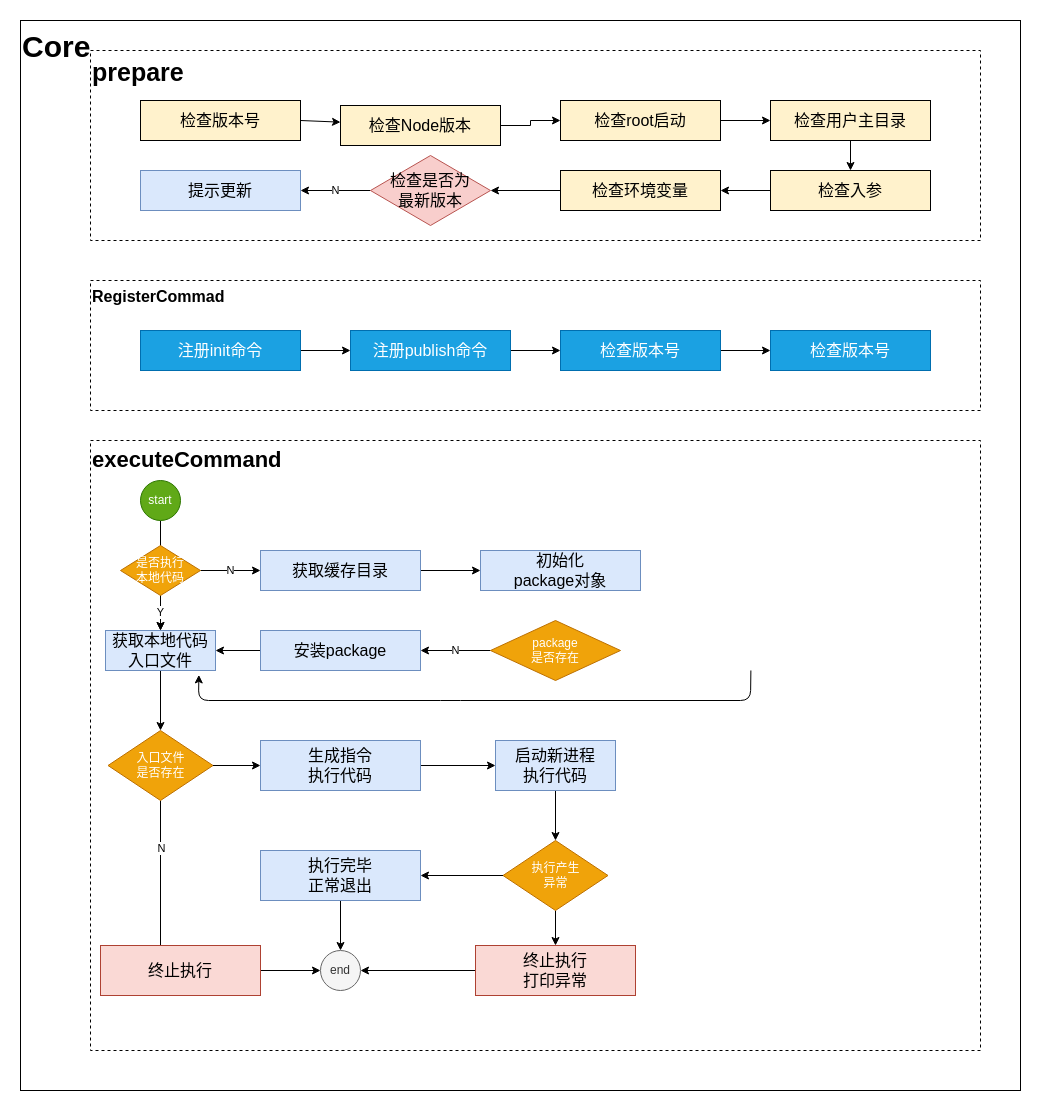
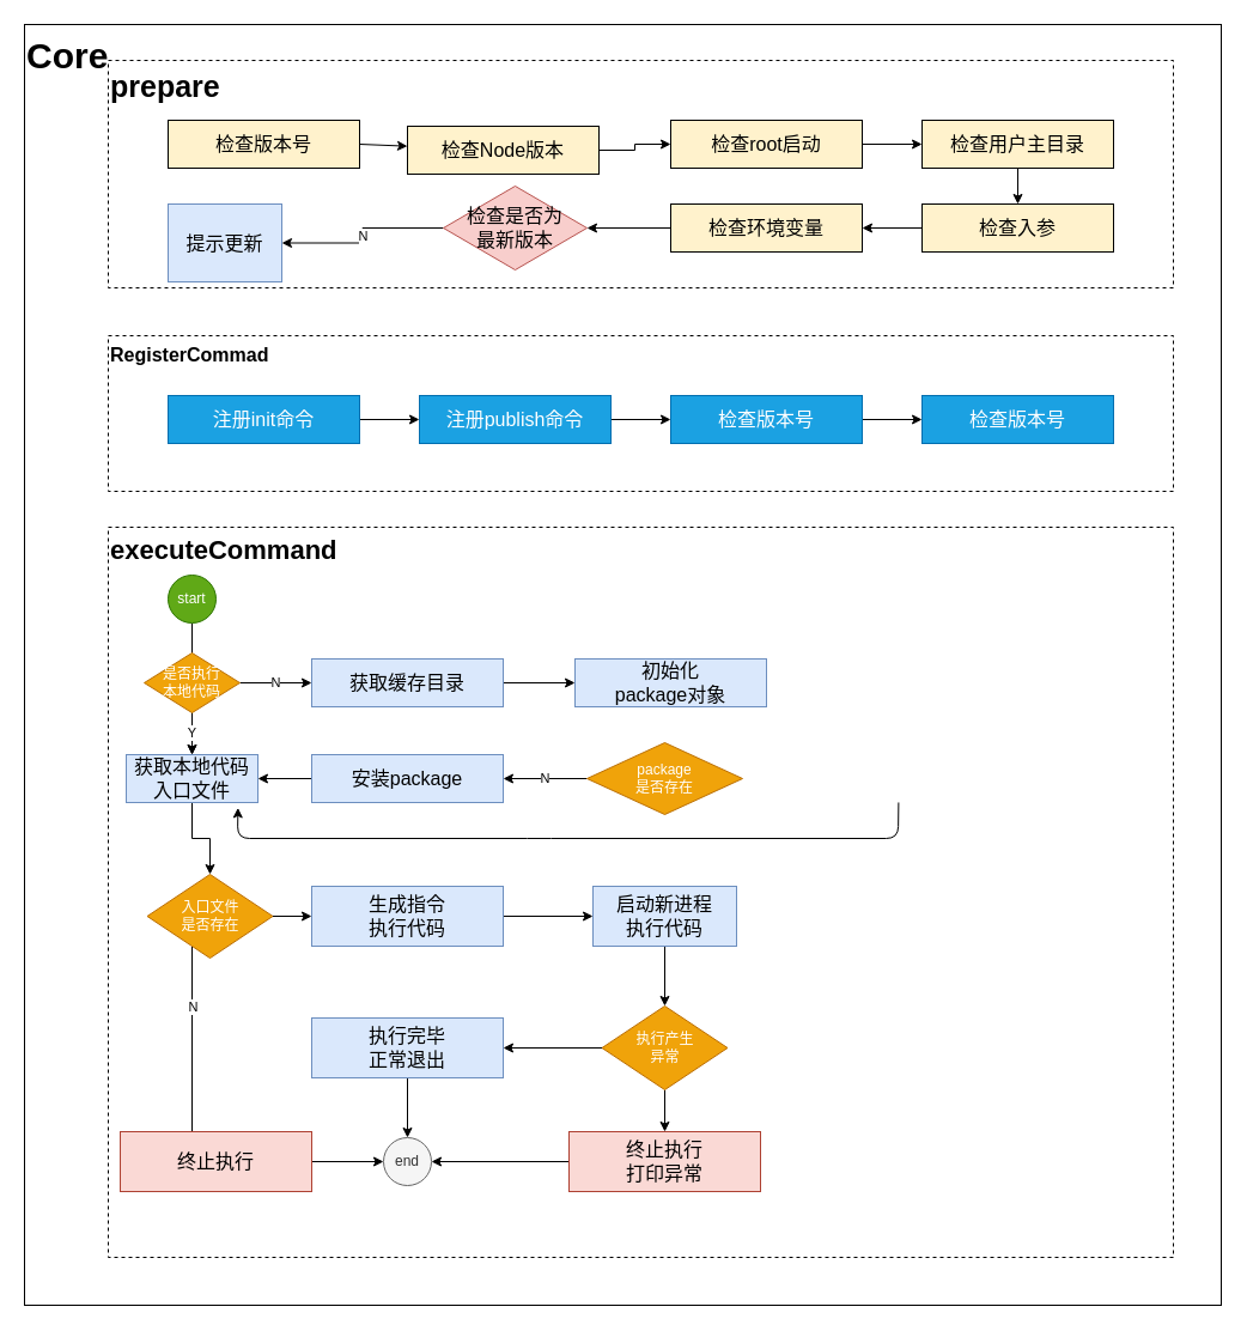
  <mxCell id="0" />
  <mxCell id="1" parent="0" />
  <mxCell id="2" value="&lt;div style=&quot;&quot;&gt;&lt;b style=&quot;font-size: 30px ; line-height: 130%&quot;&gt;Core&lt;/b&gt;&lt;/div&gt;" style="rounded=0;whiteSpace=wrap;html=1;verticalAlign=top;labelPosition=center;verticalLabelPosition=middle;align=left;" parent="1" vertex="1"><mxGeometry x="20" y="20" width="1000" height="1070" as="geometry" /></mxCell>
  <mxCell id="3" value="&lt;font style=&quot;font-size: 25px&quot;&gt;&lt;b&gt;prepare&lt;/b&gt;&lt;/font&gt;" style="rounded=0;whiteSpace=wrap;html=1;align=left;verticalAlign=top;sketch=0;shadow=0;dashed=1;" parent="1" vertex="1"><mxGeometry x="90" y="50" width="890" height="190" as="geometry" /></mxCell>
  <mxCell id="4" value="&lt;font style=&quot;font-size: 16px&quot;&gt;检查版本号&lt;/font&gt;" style="rounded=0;whiteSpace=wrap;html=1;align=center;fillColor=#fff2cc;shadow=0;sketch=0;glass=0;" parent="1" vertex="1"><mxGeometry x="140" y="100" width="160" height="40" as="geometry" /></mxCell>
  <mxCell id="5" value="" style="edgeStyle=orthogonalEdgeStyle;rounded=0;orthogonalLoop=1;jettySize=auto;html=1;" parent="1" source="6" target="8" edge="1"><mxGeometry relative="1" as="geometry" /></mxCell>
  <mxCell id="6" value="&lt;font style=&quot;font-size: 16px&quot;&gt;检查Node版本&lt;/font&gt;" style="rounded=0;whiteSpace=wrap;html=1;align=center;fillColor=#fff2cc;shadow=0;sketch=0;glass=0;" parent="1" vertex="1"><mxGeometry x="340" y="105" width="160" height="40" as="geometry" /></mxCell>
  <mxCell id="7" value="" style="edgeStyle=orthogonalEdgeStyle;rounded=0;orthogonalLoop=1;jettySize=auto;html=1;" parent="1" source="8" target="10" edge="1"><mxGeometry relative="1" as="geometry" /></mxCell>
  <mxCell id="8" value="&lt;font style=&quot;font-size: 16px&quot;&gt;检查root启动&lt;/font&gt;" style="rounded=0;whiteSpace=wrap;html=1;align=center;fillColor=#fff2cc;shadow=0;sketch=0;glass=0;" parent="1" vertex="1"><mxGeometry x="560" y="100" width="160" height="40" as="geometry" /></mxCell>
  <mxCell id="9" value="" style="edgeStyle=orthogonalEdgeStyle;rounded=0;orthogonalLoop=1;jettySize=auto;html=1;" parent="1" source="10" target="13" edge="1"><mxGeometry relative="1" as="geometry" /></mxCell>
  <mxCell id="10" value="&lt;font style=&quot;font-size: 16px&quot;&gt;检查用户主目录&lt;/font&gt;" style="rounded=0;whiteSpace=wrap;html=1;align=center;fillColor=#fff2cc;shadow=0;sketch=0;glass=0;" parent="1" vertex="1"><mxGeometry x="770" y="100" width="160" height="40" as="geometry" /></mxCell>
  <mxCell id="11" value="" style="endArrow=classic;html=1;" parent="1" target="6" edge="1"><mxGeometry width="50" height="50" relative="1" as="geometry"><mxPoint x="300" y="120" as="sourcePoint" /><mxPoint x="350" y="70" as="targetPoint" /></mxGeometry></mxCell>
  <mxCell id="12" value="" style="edgeStyle=orthogonalEdgeStyle;rounded=0;orthogonalLoop=1;jettySize=auto;html=1;" parent="1" source="13" target="15" edge="1"><mxGeometry relative="1" as="geometry" /></mxCell>
  <mxCell id="13" value="&lt;font style=&quot;font-size: 16px&quot;&gt;检查入参&lt;/font&gt;" style="rounded=0;whiteSpace=wrap;html=1;align=center;fillColor=#fff2cc;shadow=0;sketch=0;glass=0;" parent="1" vertex="1"><mxGeometry x="770" y="170" width="160" height="40" as="geometry" /></mxCell>
  <mxCell id="14" value="" style="edgeStyle=orthogonalEdgeStyle;rounded=0;orthogonalLoop=1;jettySize=auto;html=1;" parent="1" source="15" target="17" edge="1"><mxGeometry relative="1" as="geometry" /></mxCell>
  <mxCell id="15" value="&lt;font style=&quot;font-size: 16px&quot;&gt;检查环境变量&lt;/font&gt;" style="rounded=0;whiteSpace=wrap;html=1;align=center;fillColor=#fff2cc;shadow=0;sketch=0;glass=0;" parent="1" vertex="1"><mxGeometry x="560" y="170" width="160" height="40" as="geometry" /></mxCell>
  <mxCell id="16" value="N" style="edgeStyle=orthogonalEdgeStyle;rounded=0;orthogonalLoop=1;jettySize=auto;html=1;" parent="1" source="17" target="18" edge="1"><mxGeometry relative="1" as="geometry" /></mxCell>
  <mxCell id="17" value="&lt;font style=&quot;font-size: 16px&quot;&gt;检查是否为&lt;br&gt;最新版本&lt;/font&gt;" style="rhombus;whiteSpace=wrap;html=1;rounded=0;shadow=0;glass=0;sketch=0;strokeColor=#b85450;align=center;fillColor=#f8cecc;" parent="1" vertex="1"><mxGeometry x="370" y="155" width="120" height="70" as="geometry" /></mxCell>
- <mxCell id="18" value="&lt;font style=&quot;font-size: 16px&quot;&gt;提示更新&lt;/font&gt;" style="rounded=0;whiteSpace=wrap;html=1;align=center;fillColor=#dae8fc;shadow=0;sketch=0;glass=0;strokeColor=#6c8ebf;" parent="1" vertex="1"><mxGeometry x="140" y="170" width="160" height="40" as="geometry" /></mxCell>
+ <mxCell id="18" value="&lt;font style=&quot;font-size: 16px&quot;&gt;提示更新&lt;/font&gt;" style="rounded=0;whiteSpace=wrap;html=1;align=center;fillColor=#dae8fc;shadow=0;sketch=0;glass=0;strokeColor=#6c8ebf;" parent="1" vertex="1"><mxGeometry x="140" y="170" width="95" height="65" as="geometry" /></mxCell>
  <mxCell id="19" value="&lt;font style=&quot;font-size: 16px&quot;&gt;&lt;b&gt;RegisterCommad&lt;/b&gt;&lt;/font&gt;" style="rounded=0;whiteSpace=wrap;html=1;shadow=0;glass=0;sketch=0;strokeColor=#000000;align=left;verticalAlign=top;dashed=1;" parent="1" vertex="1"><mxGeometry x="90" y="280" width="890" height="130" as="geometry" /></mxCell>
  <mxCell id="20" value="" style="edgeStyle=orthogonalEdgeStyle;rounded=0;orthogonalLoop=1;jettySize=auto;html=1;" parent="1" source="21" target="25" edge="1"><mxGeometry relative="1" as="geometry" /></mxCell>
  <mxCell id="21" value="&lt;span style=&quot;font-size: 16px&quot;&gt;注册init命令&lt;/span&gt;" style="rounded=0;whiteSpace=wrap;html=1;align=center;fillColor=#1ba1e2;shadow=0;sketch=0;glass=0;strokeColor=#006EAF;fontColor=#ffffff;" parent="1" vertex="1"><mxGeometry x="140" y="330" width="160" height="40" as="geometry" /></mxCell>
  <mxCell id="22" value="" style="edgeStyle=orthogonalEdgeStyle;rounded=0;orthogonalLoop=1;jettySize=auto;html=1;" parent="1" source="23" target="26" edge="1"><mxGeometry relative="1" as="geometry" /></mxCell>
  <mxCell id="23" value="&lt;font style=&quot;font-size: 16px&quot;&gt;检查版本号&lt;/font&gt;" style="rounded=0;whiteSpace=wrap;html=1;align=center;fillColor=#1ba1e2;shadow=0;sketch=0;glass=0;strokeColor=#006EAF;fontColor=#ffffff;" parent="1" vertex="1"><mxGeometry x="560" y="330" width="160" height="40" as="geometry" /></mxCell>
  <mxCell id="24" value="" style="edgeStyle=orthogonalEdgeStyle;rounded=0;orthogonalLoop=1;jettySize=auto;html=1;" parent="1" source="25" target="23" edge="1"><mxGeometry relative="1" as="geometry" /></mxCell>
  <mxCell id="25" value="&lt;font style=&quot;font-size: 16px&quot;&gt;注册publish命令&lt;/font&gt;" style="rounded=0;whiteSpace=wrap;html=1;align=center;fillColor=#1ba1e2;shadow=0;sketch=0;glass=0;strokeColor=#006EAF;fontColor=#ffffff;" parent="1" vertex="1"><mxGeometry x="350" y="330" width="160" height="40" as="geometry" /></mxCell>
  <mxCell id="26" value="&lt;font style=&quot;font-size: 16px&quot;&gt;检查版本号&lt;/font&gt;" style="rounded=0;whiteSpace=wrap;html=1;align=center;fillColor=#1ba1e2;shadow=0;sketch=0;glass=0;strokeColor=#006EAF;fontColor=#ffffff;" parent="1" vertex="1"><mxGeometry x="770" y="330" width="160" height="40" as="geometry" /></mxCell>
  <mxCell id="27" value="&lt;font style=&quot;font-size: 22px&quot;&gt;&lt;b&gt;executeCommand&lt;/b&gt;&lt;/font&gt;" style="rounded=0;whiteSpace=wrap;html=1;shadow=0;glass=0;sketch=0;strokeColor=#000000;align=left;verticalAlign=top;dashed=1;" parent="1" vertex="1"><mxGeometry x="90" y="440" width="890" height="610" as="geometry" /></mxCell>
  <mxCell id="28" value="" style="edgeStyle=orthogonalEdgeStyle;rounded=0;orthogonalLoop=1;jettySize=auto;html=1;" parent="1" source="29" target="37" edge="1"><mxGeometry relative="1" as="geometry" /></mxCell>
  <mxCell id="29" value="start" style="ellipse;whiteSpace=wrap;html=1;aspect=fixed;rounded=0;shadow=0;glass=0;sketch=0;strokeColor=#2D7600;align=center;fillColor=#60a917;fontColor=#ffffff;" parent="1" vertex="1"><mxGeometry x="140" y="480" width="40" height="40" as="geometry" /></mxCell>
  <mxCell id="30" value="N" style="edgeStyle=orthogonalEdgeStyle;rounded=0;orthogonalLoop=1;jettySize=auto;html=1;" parent="1" source="32" target="34" edge="1"><mxGeometry relative="1" as="geometry" /></mxCell>
  <mxCell id="31" value="Y" style="edgeStyle=orthogonalEdgeStyle;rounded=0;orthogonalLoop=1;jettySize=auto;html=1;" parent="1" source="32" target="37" edge="1"><mxGeometry relative="1" as="geometry" /></mxCell>
  <mxCell id="32" value="是否执行&lt;br&gt;本地代码" style="rhombus;whiteSpace=wrap;html=1;rounded=0;shadow=0;glass=0;sketch=0;strokeColor=#BD7000;align=center;fillColor=#f0a30a;fontColor=#ffffff;" parent="1" vertex="1"><mxGeometry x="120" y="545" width="80" height="50" as="geometry" /></mxCell>
  <mxCell id="33" value="" style="edgeStyle=orthogonalEdgeStyle;rounded=0;orthogonalLoop=1;jettySize=auto;html=1;" parent="1" source="34" target="35" edge="1"><mxGeometry relative="1" as="geometry" /></mxCell>
  <mxCell id="34" value="&lt;font style=&quot;font-size: 16px&quot;&gt;获取缓存目录&lt;/font&gt;" style="rounded=0;whiteSpace=wrap;html=1;align=center;fillColor=#dae8fc;shadow=0;sketch=0;glass=0;strokeColor=#6c8ebf;" parent="1" vertex="1"><mxGeometry x="260" y="550" width="160" height="40" as="geometry" /></mxCell>
  <mxCell id="35" value="&lt;font style=&quot;font-size: 16px&quot;&gt;初始化&lt;br&gt;package对象&lt;/font&gt;" style="rounded=0;whiteSpace=wrap;html=1;align=center;fillColor=#dae8fc;shadow=0;sketch=0;glass=0;strokeColor=#6c8ebf;" parent="1" vertex="1"><mxGeometry x="480" y="550" width="160" height="40" as="geometry" /></mxCell>
  <mxCell id="36" value="" style="edgeStyle=orthogonalEdgeStyle;rounded=0;orthogonalLoop=1;jettySize=auto;html=1;" parent="1" source="37" target="46" edge="1"><mxGeometry relative="1" as="geometry" /></mxCell>
  <mxCell id="37" value="&lt;font style=&quot;font-size: 16px&quot;&gt;获取本地代码入口文件&lt;/font&gt;" style="rounded=0;whiteSpace=wrap;html=1;align=center;fillColor=#dae8fc;shadow=0;sketch=0;glass=0;strokeColor=#6c8ebf;" parent="1" vertex="1"><mxGeometry x="105" y="630" width="110" height="40" as="geometry" /></mxCell>
  <mxCell id="38" value="" style="edgeStyle=orthogonalEdgeStyle;rounded=0;orthogonalLoop=1;jettySize=auto;html=1;" parent="1" source="39" target="37" edge="1"><mxGeometry relative="1" as="geometry" /></mxCell>
  <mxCell id="39" value="&lt;font style=&quot;font-size: 16px&quot;&gt;安装package&lt;/font&gt;" style="rounded=0;whiteSpace=wrap;html=1;align=center;fillColor=#dae8fc;shadow=0;sketch=0;glass=0;strokeColor=#6c8ebf;" parent="1" vertex="1"><mxGeometry x="260" y="630" width="160" height="40" as="geometry" /></mxCell>
  <mxCell id="40" value="N" style="edgeStyle=orthogonalEdgeStyle;rounded=0;orthogonalLoop=1;jettySize=auto;html=1;" parent="1" source="41" target="39" edge="1"><mxGeometry relative="1" as="geometry" /></mxCell>
  <mxCell id="41" value="package&lt;br&gt;是否存在" style="rhombus;whiteSpace=wrap;html=1;rounded=0;shadow=0;glass=0;sketch=0;strokeColor=#BD7000;align=center;fillColor=#f0a30a;fontColor=#ffffff;" parent="1" vertex="1"><mxGeometry x="490" y="620" width="130" height="60" as="geometry" /></mxCell>
  <mxCell id="42" value="" style="endArrow=classic;html=1;exitX=0.742;exitY=0.377;exitDx=0;exitDy=0;exitPerimeter=0;entryX=0.849;entryY=1.11;entryDx=0;entryDy=0;entryPerimeter=0;" parent="1" source="27" target="37" edge="1"><mxGeometry width="50" height="50" relative="1" as="geometry"><mxPoint x="500" y="600" as="sourcePoint" /><mxPoint x="550" y="550" as="targetPoint" /><Array as="points"><mxPoint x="750" y="700" /><mxPoint x="450" y="700" /><mxPoint x="198" y="700" /></Array></mxGeometry></mxCell>
  <mxCell id="43" value="" style="edgeStyle=orthogonalEdgeStyle;rounded=0;orthogonalLoop=1;jettySize=auto;html=1;" parent="1" source="46" target="48" edge="1"><mxGeometry relative="1" as="geometry" /></mxCell>
  <mxCell id="44" value="" style="edgeStyle=orthogonalEdgeStyle;rounded=0;orthogonalLoop=1;jettySize=auto;html=1;" parent="1" source="46" edge="1"><mxGeometry relative="1" as="geometry"><mxPoint x="170" y="950" as="targetPoint" /><Array as="points"><mxPoint x="160" y="950" /></Array></mxGeometry></mxCell>
  <mxCell id="45" value="N" style="edgeLabel;html=1;align=center;verticalAlign=middle;resizable=0;points=[];" parent="44" vertex="1" connectable="0"><mxGeometry x="-0.414" relative="1" as="geometry"><mxPoint as="offset" /></mxGeometry></mxCell>
- <mxCell id="46" value="入口文件&lt;br&gt;是否存在" style="rhombus;whiteSpace=wrap;html=1;rounded=0;shadow=0;glass=0;sketch=0;strokeColor=#BD7000;align=center;fillColor=#f0a30a;fontColor=#ffffff;" parent="1" vertex="1"><mxGeometry x="107.5" y="730" width="105" height="70" as="geometry" /></mxCell>
+ <mxCell id="46" value="入口文件&lt;br&gt;是否存在" style="rhombus;whiteSpace=wrap;html=1;rounded=0;shadow=0;glass=0;sketch=0;strokeColor=#BD7000;align=center;fillColor=#f0a30a;fontColor=#ffffff;" parent="1" vertex="1"><mxGeometry x="122.5" y="730" width="105" height="70" as="geometry" /></mxCell>
  <mxCell id="47" value="" style="edgeStyle=orthogonalEdgeStyle;rounded=0;orthogonalLoop=1;jettySize=auto;html=1;" parent="1" source="48" target="50" edge="1"><mxGeometry relative="1" as="geometry" /></mxCell>
  <mxCell id="48" value="&lt;span style=&quot;font-size: 16px&quot;&gt;生成指令&lt;br&gt;执行代码&lt;br&gt;&lt;/span&gt;" style="rounded=0;whiteSpace=wrap;html=1;align=center;fillColor=#dae8fc;shadow=0;sketch=0;glass=0;strokeColor=#6c8ebf;" parent="1" vertex="1"><mxGeometry x="260" y="740" width="160" height="50" as="geometry" /></mxCell>
  <mxCell id="49" value="" style="edgeStyle=orthogonalEdgeStyle;rounded=0;orthogonalLoop=1;jettySize=auto;html=1;" parent="1" source="50" target="53" edge="1"><mxGeometry relative="1" as="geometry" /></mxCell>
  <mxCell id="50" value="&lt;span style=&quot;font-size: 16px&quot;&gt;启动新进程&lt;br&gt;执行代码&lt;br&gt;&lt;/span&gt;" style="rounded=0;whiteSpace=wrap;html=1;align=center;fillColor=#dae8fc;shadow=0;sketch=0;glass=0;strokeColor=#6c8ebf;" parent="1" vertex="1"><mxGeometry x="495" y="740" width="120" height="50" as="geometry" /></mxCell>
  <mxCell id="51" value="" style="edgeStyle=orthogonalEdgeStyle;rounded=0;orthogonalLoop=1;jettySize=auto;html=1;" parent="1" source="53" target="55" edge="1"><mxGeometry relative="1" as="geometry" /></mxCell>
  <mxCell id="52" value="" style="edgeStyle=orthogonalEdgeStyle;rounded=0;orthogonalLoop=1;jettySize=auto;html=1;" parent="1" source="53" target="60" edge="1"><mxGeometry relative="1" as="geometry" /></mxCell>
  <mxCell id="53" value="执行产生&lt;br&gt;异常" style="rhombus;whiteSpace=wrap;html=1;rounded=0;shadow=0;glass=0;sketch=0;strokeColor=#BD7000;align=center;fillColor=#f0a30a;fontColor=#ffffff;" parent="1" vertex="1"><mxGeometry x="502.5" y="840" width="105" height="70" as="geometry" /></mxCell>
  <mxCell id="54" value="" style="edgeStyle=orthogonalEdgeStyle;rounded=0;orthogonalLoop=1;jettySize=auto;html=1;" parent="1" source="55" target="56" edge="1"><mxGeometry relative="1" as="geometry" /></mxCell>
  <mxCell id="55" value="&lt;span style=&quot;font-size: 16px&quot;&gt;执行完毕&lt;br&gt;正常退出&lt;br&gt;&lt;/span&gt;" style="rounded=0;whiteSpace=wrap;html=1;align=center;fillColor=#dae8fc;shadow=0;sketch=0;glass=0;strokeColor=#6c8ebf;" parent="1" vertex="1"><mxGeometry x="260" y="850" width="160" height="50" as="geometry" /></mxCell>
  <mxCell id="56" value="end" style="ellipse;whiteSpace=wrap;html=1;aspect=fixed;rounded=0;shadow=0;glass=0;sketch=0;strokeColor=#666666;align=center;fillColor=#f5f5f5;fontColor=#333333;" parent="1" vertex="1"><mxGeometry x="320" y="950" width="40" height="40" as="geometry" /></mxCell>
  <mxCell id="57" value="" style="edgeStyle=orthogonalEdgeStyle;rounded=0;orthogonalLoop=1;jettySize=auto;html=1;" parent="1" source="58" target="56" edge="1"><mxGeometry relative="1" as="geometry" /></mxCell>
  <mxCell id="58" value="&lt;span style=&quot;font-size: 16px&quot;&gt;终止执行&lt;br&gt;&lt;/span&gt;" style="rounded=0;whiteSpace=wrap;html=1;align=center;fillColor=#fad9d5;shadow=0;sketch=0;glass=0;strokeColor=#ae4132;" parent="1" vertex="1"><mxGeometry x="100" y="945" width="160" height="50" as="geometry" /></mxCell>
  <mxCell id="59" value="" style="edgeStyle=orthogonalEdgeStyle;rounded=0;orthogonalLoop=1;jettySize=auto;html=1;" parent="1" source="60" target="56" edge="1"><mxGeometry relative="1" as="geometry" /></mxCell>
  <mxCell id="60" value="&lt;span style=&quot;font-size: 16px&quot;&gt;终止执行&lt;br&gt;打印异常&lt;br&gt;&lt;/span&gt;" style="rounded=0;whiteSpace=wrap;html=1;align=center;fillColor=#fad9d5;shadow=0;sketch=0;glass=0;strokeColor=#ae4132;" parent="1" vertex="1"><mxGeometry x="475" y="945" width="160" height="50" as="geometry" /></mxCell>
